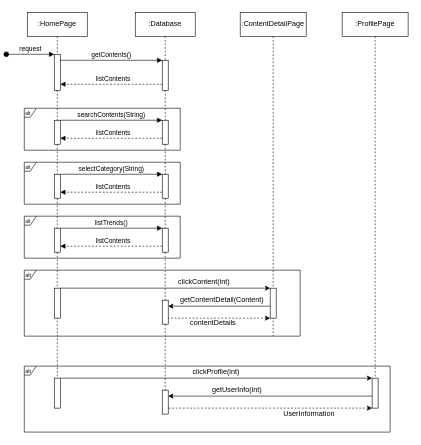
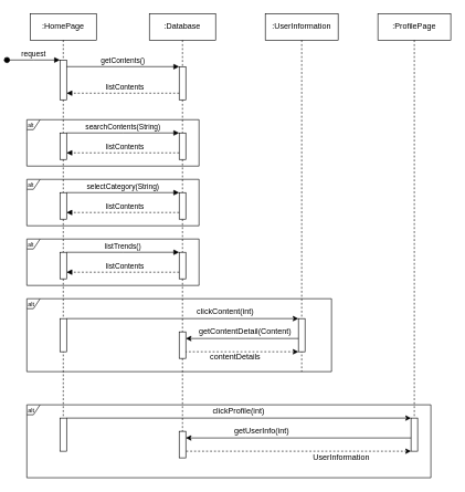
  <mxCell id="0" />
  <mxCell id="1" parent="0" />
  <mxCell id="2" value=":HomePage" style="shape=umlLifeline;perimeter=lifelinePerimeter;whiteSpace=wrap;html=1;container=0;dropTarget=0;collapsible=0;recursiveResize=0;outlineConnect=0;portConstraint=eastwest;newEdgeStyle={&quot;edgeStyle&quot;:&quot;elbowEdgeStyle&quot;,&quot;elbow&quot;:&quot;vertical&quot;,&quot;curved&quot;:0,&quot;rounded&quot;:0};" parent="1" vertex="1"><mxGeometry x="25" y="20" width="100" height="640" as="geometry" /></mxCell>
  <mxCell id="3" value="" style="html=1;points=[];perimeter=orthogonalPerimeter;outlineConnect=0;targetShapes=umlLifeline;portConstraint=eastwest;newEdgeStyle={&quot;edgeStyle&quot;:&quot;elbowEdgeStyle&quot;,&quot;elbow&quot;:&quot;vertical&quot;,&quot;curved&quot;:0,&quot;rounded&quot;:0};" parent="2" vertex="1"><mxGeometry x="45" y="70" width="10" height="60" as="geometry" /></mxCell>
  <mxCell id="4" value="request" style="html=1;verticalAlign=bottom;startArrow=oval;endArrow=block;startSize=8;edgeStyle=elbowEdgeStyle;elbow=vertical;curved=0;rounded=0;" parent="2" target="3" edge="1"><mxGeometry relative="1" as="geometry"><mxPoint x="-35" y="70" as="sourcePoint" /></mxGeometry></mxCell>
  <mxCell id="5" value=":Database" style="shape=umlLifeline;perimeter=lifelinePerimeter;whiteSpace=wrap;html=1;container=0;dropTarget=0;collapsible=0;recursiveResize=0;outlineConnect=0;portConstraint=eastwest;newEdgeStyle={&quot;edgeStyle&quot;:&quot;elbowEdgeStyle&quot;,&quot;elbow&quot;:&quot;vertical&quot;,&quot;curved&quot;:0,&quot;rounded&quot;:0};" parent="1" vertex="1"><mxGeometry x="205" y="20" width="100" height="640" as="geometry" /></mxCell>
  <mxCell id="6" value="" style="html=1;points=[];perimeter=orthogonalPerimeter;outlineConnect=0;targetShapes=umlLifeline;portConstraint=eastwest;newEdgeStyle={&quot;edgeStyle&quot;:&quot;elbowEdgeStyle&quot;,&quot;elbow&quot;:&quot;vertical&quot;,&quot;curved&quot;:0,&quot;rounded&quot;:0};" parent="5" vertex="1"><mxGeometry x="45" y="80" width="10" height="50" as="geometry" /></mxCell>
  <mxCell id="7" value="" style="html=1;points=[];perimeter=orthogonalPerimeter;outlineConnect=0;targetShapes=umlLifeline;portConstraint=eastwest;newEdgeStyle={&quot;edgeStyle&quot;:&quot;elbowEdgeStyle&quot;,&quot;elbow&quot;:&quot;vertical&quot;,&quot;curved&quot;:0,&quot;rounded&quot;:0};" vertex="1" parent="5"><mxGeometry x="-135" y="270" width="10" height="40" as="geometry" /></mxCell>
  <mxCell id="8" value="" style="html=1;points=[];perimeter=orthogonalPerimeter;outlineConnect=0;targetShapes=umlLifeline;portConstraint=eastwest;newEdgeStyle={&quot;edgeStyle&quot;:&quot;elbowEdgeStyle&quot;,&quot;elbow&quot;:&quot;vertical&quot;,&quot;curved&quot;:0,&quot;rounded&quot;:0};" vertex="1" parent="5"><mxGeometry x="45" y="270" width="10" height="40" as="geometry" /></mxCell>
  <mxCell id="9" value="selectCategory(String)" style="html=1;verticalAlign=bottom;endArrow=block;edgeStyle=elbowEdgeStyle;elbow=vertical;curved=0;rounded=0;" edge="1" parent="5"><mxGeometry relative="1" as="geometry"><mxPoint x="-125" y="270" as="sourcePoint" /><Array as="points"><mxPoint x="-40" y="270" /></Array><mxPoint x="45" y="270" as="targetPoint" /><mxPoint as="offset" /></mxGeometry></mxCell>
  <mxCell id="10" value="listContents" style="html=1;verticalAlign=bottom;endArrow=block;edgeStyle=elbowEdgeStyle;elbow=vertical;curved=0;rounded=0;dashed=1;" edge="1" parent="5"><mxGeometry x="-0.03" relative="1" as="geometry"><mxPoint x="45" y="300" as="sourcePoint" /><Array as="points"><mxPoint x="-30" y="300" /></Array><mxPoint x="-125" y="300" as="targetPoint" /><mxPoint as="offset" /></mxGeometry></mxCell>
  <mxCell id="11" value="&lt;font style=&quot;font-size: 8px;&quot;&gt;alt&lt;/font&gt;" style="shape=umlFrame;whiteSpace=wrap;html=1;pointerEvents=0;width=20;height=15;align=left;" vertex="1" parent="5"><mxGeometry x="-185" y="250" width="260" height="70" as="geometry" /></mxCell>
  <mxCell id="12" value="" style="html=1;points=[];perimeter=orthogonalPerimeter;outlineConnect=0;targetShapes=umlLifeline;portConstraint=eastwest;newEdgeStyle={&quot;edgeStyle&quot;:&quot;elbowEdgeStyle&quot;,&quot;elbow&quot;:&quot;vertical&quot;,&quot;curved&quot;:0,&quot;rounded&quot;:0};" vertex="1" parent="5"><mxGeometry x="-135" y="180" width="10" height="40" as="geometry" /></mxCell>
  <mxCell id="13" value="" style="html=1;points=[];perimeter=orthogonalPerimeter;outlineConnect=0;targetShapes=umlLifeline;portConstraint=eastwest;newEdgeStyle={&quot;edgeStyle&quot;:&quot;elbowEdgeStyle&quot;,&quot;elbow&quot;:&quot;vertical&quot;,&quot;curved&quot;:0,&quot;rounded&quot;:0};" vertex="1" parent="5"><mxGeometry x="45" y="180" width="10" height="40" as="geometry" /></mxCell>
  <mxCell id="14" value="searchContents(String)" style="html=1;verticalAlign=bottom;endArrow=block;edgeStyle=elbowEdgeStyle;elbow=vertical;curved=0;rounded=0;" edge="1" parent="5"><mxGeometry relative="1" as="geometry"><mxPoint x="-125" y="180" as="sourcePoint" /><Array as="points"><mxPoint x="-40" y="180" /></Array><mxPoint x="45" y="180" as="targetPoint" /><mxPoint as="offset" /></mxGeometry></mxCell>
  <mxCell id="15" value="listContents" style="html=1;verticalAlign=bottom;endArrow=block;edgeStyle=elbowEdgeStyle;elbow=vertical;curved=0;rounded=0;dashed=1;" edge="1" parent="5"><mxGeometry x="-0.03" relative="1" as="geometry"><mxPoint x="45" y="210" as="sourcePoint" /><Array as="points"><mxPoint x="-30" y="210" /></Array><mxPoint x="-125" y="210" as="targetPoint" /><mxPoint as="offset" /></mxGeometry></mxCell>
  <mxCell id="16" value="&lt;font style=&quot;font-size: 8px;&quot;&gt;alt&lt;/font&gt;" style="shape=umlFrame;whiteSpace=wrap;html=1;pointerEvents=0;width=20;height=15;align=left;" vertex="1" parent="5"><mxGeometry x="-185" y="160" width="260" height="70" as="geometry" /></mxCell>
  <mxCell id="17" value="" style="html=1;points=[];perimeter=orthogonalPerimeter;outlineConnect=0;targetShapes=umlLifeline;portConstraint=eastwest;newEdgeStyle={&quot;edgeStyle&quot;:&quot;elbowEdgeStyle&quot;,&quot;elbow&quot;:&quot;vertical&quot;,&quot;curved&quot;:0,&quot;rounded&quot;:0};" vertex="1" parent="5"><mxGeometry x="-135" y="360" width="10" height="40" as="geometry" /></mxCell>
  <mxCell id="18" value="" style="html=1;points=[];perimeter=orthogonalPerimeter;outlineConnect=0;targetShapes=umlLifeline;portConstraint=eastwest;newEdgeStyle={&quot;edgeStyle&quot;:&quot;elbowEdgeStyle&quot;,&quot;elbow&quot;:&quot;vertical&quot;,&quot;curved&quot;:0,&quot;rounded&quot;:0};" vertex="1" parent="5"><mxGeometry x="45" y="360" width="10" height="40" as="geometry" /></mxCell>
  <mxCell id="19" value="listTrends()" style="html=1;verticalAlign=bottom;endArrow=block;edgeStyle=elbowEdgeStyle;elbow=vertical;curved=0;rounded=0;" edge="1" parent="5"><mxGeometry relative="1" as="geometry"><mxPoint x="-125" y="360" as="sourcePoint" /><Array as="points"><mxPoint x="-40" y="360" /></Array><mxPoint x="45" y="360" as="targetPoint" /><mxPoint as="offset" /></mxGeometry></mxCell>
  <mxCell id="20" value="listContents" style="html=1;verticalAlign=bottom;endArrow=block;edgeStyle=elbowEdgeStyle;elbow=vertical;curved=0;rounded=0;dashed=1;" edge="1" parent="5"><mxGeometry x="-0.03" relative="1" as="geometry"><mxPoint x="45" y="390" as="sourcePoint" /><Array as="points"><mxPoint x="-30" y="390" /></Array><mxPoint x="-125" y="390" as="targetPoint" /><mxPoint as="offset" /></mxGeometry></mxCell>
  <mxCell id="21" value="&lt;font style=&quot;font-size: 8px;&quot;&gt;alt&lt;/font&gt;" style="shape=umlFrame;whiteSpace=wrap;html=1;pointerEvents=0;width=20;height=15;align=left;" vertex="1" parent="5"><mxGeometry x="-185" y="340" width="260" height="70" as="geometry" /></mxCell>
  <mxCell id="22" value="getContents()" style="html=1;verticalAlign=bottom;endArrow=block;edgeStyle=elbowEdgeStyle;elbow=vertical;curved=0;rounded=0;" parent="1" source="3" target="6" edge="1"><mxGeometry relative="1" as="geometry"><mxPoint x="180" y="110" as="sourcePoint" /><Array as="points"><mxPoint x="165" y="100" /></Array></mxGeometry></mxCell>
  <mxCell id="23" value="listContents" style="html=1;verticalAlign=bottom;endArrow=block;edgeStyle=elbowEdgeStyle;elbow=vertical;curved=0;rounded=0;dashed=1;" parent="1" source="6" edge="1"><mxGeometry x="-0.03" relative="1" as="geometry"><mxPoint x="160" y="140" as="sourcePoint" /><Array as="points"><mxPoint x="175" y="140" /></Array><mxPoint x="80" y="140" as="targetPoint" /><mxPoint as="offset" /></mxGeometry></mxCell>
- <mxCell id="24" value=":ContentDetailPage" style="shape=umlLifeline;perimeter=lifelinePerimeter;whiteSpace=wrap;html=1;container=0;dropTarget=0;collapsible=0;recursiveResize=0;outlineConnect=0;portConstraint=eastwest;newEdgeStyle={&quot;edgeStyle&quot;:&quot;elbowEdgeStyle&quot;,&quot;elbow&quot;:&quot;vertical&quot;,&quot;curved&quot;:0,&quot;rounded&quot;:0};" vertex="1" parent="1"><mxGeometry x="380" y="20" width="110" height="540" as="geometry" /></mxCell>
+ <mxCell id="24" value=":UserInformation" style="shape=umlLifeline;perimeter=lifelinePerimeter;whiteSpace=wrap;html=1;container=0;dropTarget=0;collapsible=0;recursiveResize=0;outlineConnect=0;portConstraint=eastwest;newEdgeStyle={&quot;edgeStyle&quot;:&quot;elbowEdgeStyle&quot;,&quot;elbow&quot;:&quot;vertical&quot;,&quot;curved&quot;:0,&quot;rounded&quot;:0};" vertex="1" parent="1"><mxGeometry x="380" y="20" width="110" height="540" as="geometry" /></mxCell>
  <mxCell id="25" value="" style="html=1;points=[];perimeter=orthogonalPerimeter;outlineConnect=0;targetShapes=umlLifeline;portConstraint=eastwest;newEdgeStyle={&quot;edgeStyle&quot;:&quot;elbowEdgeStyle&quot;,&quot;elbow&quot;:&quot;vertical&quot;,&quot;curved&quot;:0,&quot;rounded&quot;:0};" vertex="1" parent="24"><mxGeometry x="-310" y="460" width="10" height="50" as="geometry" /></mxCell>
  <mxCell id="26" value="" style="html=1;points=[];perimeter=orthogonalPerimeter;outlineConnect=0;targetShapes=umlLifeline;portConstraint=eastwest;newEdgeStyle={&quot;edgeStyle&quot;:&quot;elbowEdgeStyle&quot;,&quot;elbow&quot;:&quot;vertical&quot;,&quot;curved&quot;:0,&quot;rounded&quot;:0};" vertex="1" parent="24"><mxGeometry x="-310" y="610" width="10" height="50" as="geometry" /></mxCell>
  <mxCell id="27" value="" style="html=1;points=[];perimeter=orthogonalPerimeter;outlineConnect=0;targetShapes=umlLifeline;portConstraint=eastwest;newEdgeStyle={&quot;edgeStyle&quot;:&quot;elbowEdgeStyle&quot;,&quot;elbow&quot;:&quot;vertical&quot;,&quot;curved&quot;:0,&quot;rounded&quot;:0};" vertex="1" parent="24"><mxGeometry x="-130" y="630" width="10" height="40" as="geometry" /></mxCell>
  <mxCell id="28" value="" style="html=1;points=[];perimeter=orthogonalPerimeter;outlineConnect=0;targetShapes=umlLifeline;portConstraint=eastwest;newEdgeStyle={&quot;edgeStyle&quot;:&quot;elbowEdgeStyle&quot;,&quot;elbow&quot;:&quot;vertical&quot;,&quot;curved&quot;:0,&quot;rounded&quot;:0};" vertex="1" parent="24"><mxGeometry x="50" y="460" width="10" height="50" as="geometry" /></mxCell>
  <mxCell id="29" value="" style="endArrow=classic;html=1;rounded=0;endSize=6;fontSize=11;" edge="1" parent="24" source="25"><mxGeometry width="50" height="50" relative="1" as="geometry"><mxPoint x="-170" y="490" as="sourcePoint" /><mxPoint x="50" y="460" as="targetPoint" /></mxGeometry></mxCell>
  <mxCell id="30" value="clickContent(int)" style="text;html=1;strokeColor=none;fillColor=none;align=center;verticalAlign=middle;whiteSpace=wrap;rounded=0;" vertex="1" parent="24"><mxGeometry x="-120" y="440" width="120" height="20" as="geometry" /></mxCell>
  <mxCell id="31" value="" style="endArrow=classic;html=1;rounded=0;" edge="1" parent="24" source="34"><mxGeometry width="50" height="50" relative="1" as="geometry"><mxPoint x="50" y="510" as="sourcePoint" /><mxPoint x="-125.452" y="500" as="targetPoint" /><Array as="points" /></mxGeometry></mxCell>
  <mxCell id="32" value="" style="endArrow=none;html=1;rounded=0;dashed=1;startArrow=classic;startFill=1;endFill=0;" edge="1" parent="24"><mxGeometry width="50" height="50" relative="1" as="geometry"><mxPoint x="50" y="510" as="sourcePoint" /><mxPoint x="-125" y="510" as="targetPoint" /><Array as="points"><mxPoint x="-35" y="510" /></Array></mxGeometry></mxCell>
  <mxCell id="33" value="" style="endArrow=classic;html=1;rounded=0;" edge="1" parent="24" source="28" target="34"><mxGeometry width="50" height="50" relative="1" as="geometry"><mxPoint x="50" y="490" as="sourcePoint" /><mxPoint x="-125" y="490" as="targetPoint" /><Array as="points"><mxPoint x="-30" y="490" /></Array></mxGeometry></mxCell>
  <mxCell id="34" value="" style="html=1;points=[];perimeter=orthogonalPerimeter;outlineConnect=0;targetShapes=umlLifeline;portConstraint=eastwest;newEdgeStyle={&quot;edgeStyle&quot;:&quot;elbowEdgeStyle&quot;,&quot;elbow&quot;:&quot;vertical&quot;,&quot;curved&quot;:0,&quot;rounded&quot;:0};" vertex="1" parent="24"><mxGeometry x="-130" y="480" width="10" height="40" as="geometry" /></mxCell>
  <mxCell id="35" value="getContentDetail(Content)" style="text;html=1;strokeColor=none;fillColor=none;align=center;verticalAlign=middle;whiteSpace=wrap;rounded=0;" vertex="1" parent="24"><mxGeometry x="-100" y="470" width="140" height="20" as="geometry" /></mxCell>
  <mxCell id="36" value="contentDetails" style="text;html=1;strokeColor=none;fillColor=none;align=center;verticalAlign=middle;whiteSpace=wrap;rounded=0;" vertex="1" parent="24"><mxGeometry x="-80" y="510" width="70" height="15" as="geometry" /></mxCell>
  <mxCell id="37" value="&lt;font style=&quot;font-size: 9px;&quot;&gt;alt&lt;/font&gt;" style="shape=umlFrame;whiteSpace=wrap;html=1;pointerEvents=0;width=20;height=15;align=left;" vertex="1" parent="24"><mxGeometry x="-360" y="430" width="460" height="110" as="geometry" /></mxCell>
  <mxCell id="38" value="" style="html=1;points=[];perimeter=orthogonalPerimeter;outlineConnect=0;targetShapes=umlLifeline;portConstraint=eastwest;newEdgeStyle={&quot;edgeStyle&quot;:&quot;elbowEdgeStyle&quot;,&quot;elbow&quot;:&quot;vertical&quot;,&quot;curved&quot;:0,&quot;rounded&quot;:0};" vertex="1" parent="24"><mxGeometry x="220" y="610" width="10" height="50" as="geometry" /></mxCell>
  <mxCell id="39" value="" style="endArrow=classic;html=1;rounded=0;" edge="1" parent="24" target="38"><mxGeometry width="50" height="50" relative="1" as="geometry"><mxPoint x="-300" y="610" as="sourcePoint" /><mxPoint x="-250" y="560" as="targetPoint" /></mxGeometry></mxCell>
  <mxCell id="40" value="clickProfile(int)" style="text;html=1;strokeColor=none;fillColor=none;align=center;verticalAlign=middle;whiteSpace=wrap;rounded=0;" vertex="1" parent="24"><mxGeometry x="-80" y="590" width="80" height="20" as="geometry" /></mxCell>
  <mxCell id="41" value="" style="endArrow=classic;html=1;rounded=0;" edge="1" parent="24"><mxGeometry width="50" height="50" relative="1" as="geometry"><mxPoint x="220" y="640" as="sourcePoint" /><mxPoint x="-120" y="640" as="targetPoint" /><Array as="points"><mxPoint x="-30" y="640" /></Array></mxGeometry></mxCell>
  <mxCell id="42" value="getUserInfo(int)" style="text;html=1;strokeColor=none;fillColor=none;align=center;verticalAlign=middle;whiteSpace=wrap;rounded=0;" vertex="1" parent="24"><mxGeometry x="-60" y="620" width="110" height="20" as="geometry" /></mxCell>
  <mxCell id="43" value="" style="endArrow=none;html=1;rounded=0;dashed=1;startArrow=classic;startFill=1;endFill=0;" edge="1" parent="24"><mxGeometry width="50" height="50" relative="1" as="geometry"><mxPoint x="220" y="660" as="sourcePoint" /><mxPoint x="-120" y="660" as="targetPoint" /><Array as="points"><mxPoint x="-30" y="660" /></Array></mxGeometry></mxCell>
  <mxCell id="44" value="UserInformation" style="text;html=1;strokeColor=none;fillColor=none;align=center;verticalAlign=middle;whiteSpace=wrap;rounded=0;" vertex="1" parent="24"><mxGeometry x="70" y="660" width="90" height="20" as="geometry" /></mxCell>
  <mxCell id="45" value="&lt;font style=&quot;font-size: 9px;&quot;&gt;alt&lt;/font&gt;" style="shape=umlFrame;whiteSpace=wrap;html=1;pointerEvents=0;width=20;height=15;align=left;" vertex="1" parent="24"><mxGeometry x="-360" y="590" width="610" height="110" as="geometry" /></mxCell>
  <mxCell id="46" value=":ProfilePage" style="shape=umlLifeline;perimeter=lifelinePerimeter;whiteSpace=wrap;html=1;container=0;dropTarget=0;collapsible=0;recursiveResize=0;outlineConnect=0;portConstraint=eastwest;newEdgeStyle={&quot;edgeStyle&quot;:&quot;elbowEdgeStyle&quot;,&quot;elbow&quot;:&quot;vertical&quot;,&quot;curved&quot;:0,&quot;rounded&quot;:0};" vertex="1" parent="1"><mxGeometry x="550" y="20" width="110" height="610" as="geometry" /></mxCell>
